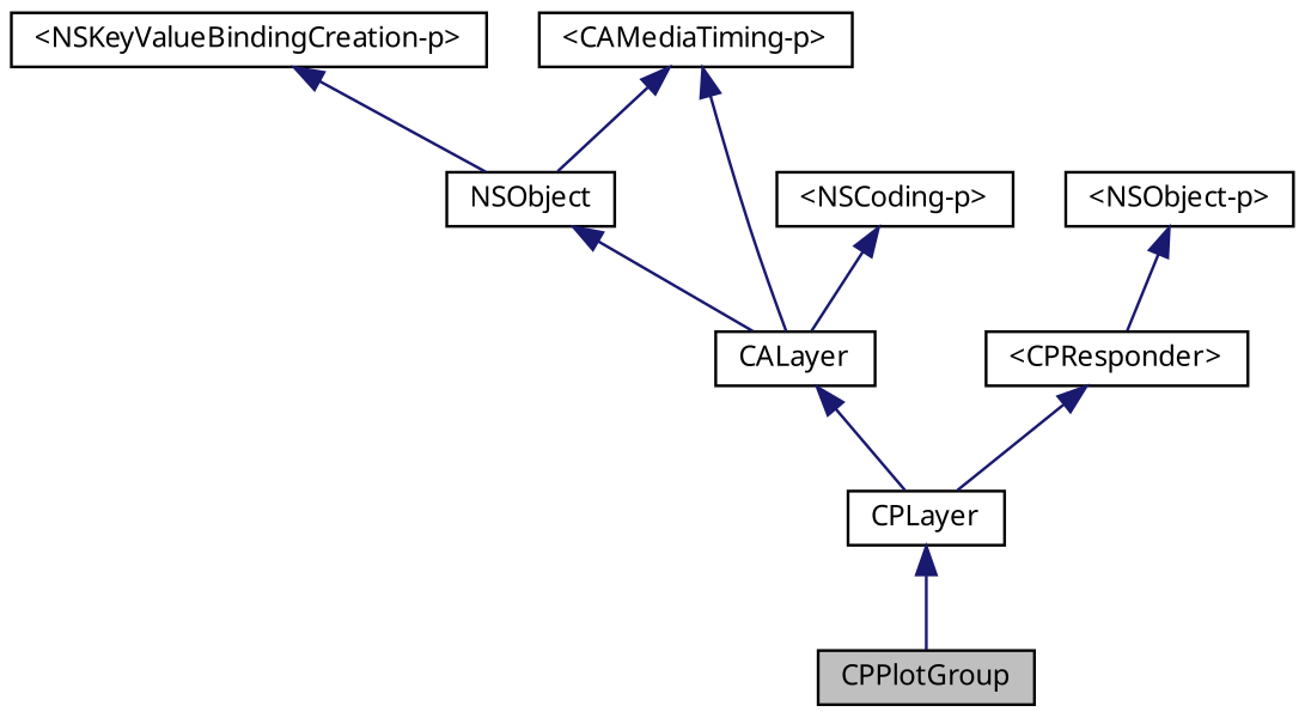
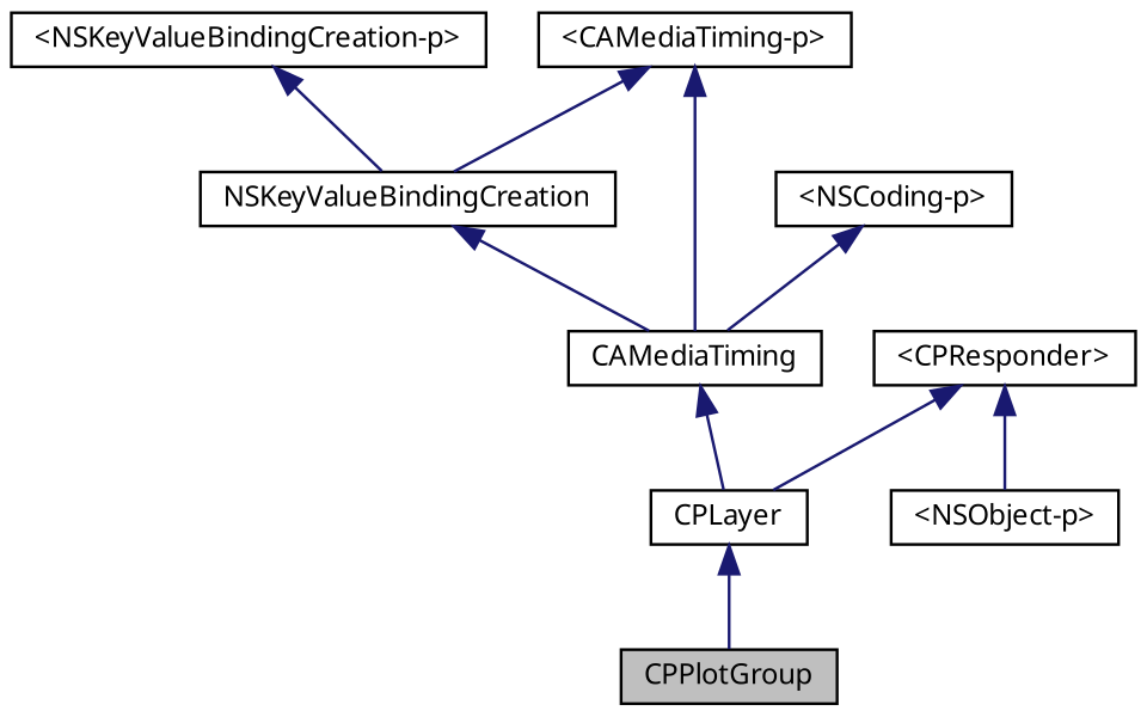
  digraph {
    node [color=black fontname="Lucinda Grande" fontsize=10 shape=record]
    edge [color=midnightblue dir=back fontname="Lucinda Grande" fontsize=10 labelfontname="Lucinda Grande" labelfontsize=10 style=solid]
    n1 [fillcolor=grey75 fontcolor=black height=0.2 label=CPPlotGroup style=filled width=0.4]
    n2 [height=0.2 label=CPLayer width=0.4]
-   n3 [height=0.2 label=CALayer width=0.4]
-   n4 [height=0.2 label=NSObject width=0.4]
+   n3 [height=0.2 label=CAMediaTiming width=0.4]
+   n4 [height=0.2 label=NSKeyValueBindingCreation width=0.4]
    n5 [height=0.2 label="\<NSObject-p\>" width=0.4]
    n6 [height=0.2 label="\<CPResponder\>" width=0.4]
    n7 [height=0.2 label="\<NSKeyValueBindingCreation-p\>" width=0.4]
    n8 [height=0.2 label="\<NSCoding-p\>" width=0.4]
    n9 [height=0.2 label="\<CAMediaTiming-p\>" width=0.4]
    n2 -> n1
    n3 -> n2
    n4 -> n3
-   n5 -> n6
+   n6 -> n5
    n6 -> n2
    n7 -> n4
    n8 -> n3
    n9 -> n3
    n9 -> n4
  }
